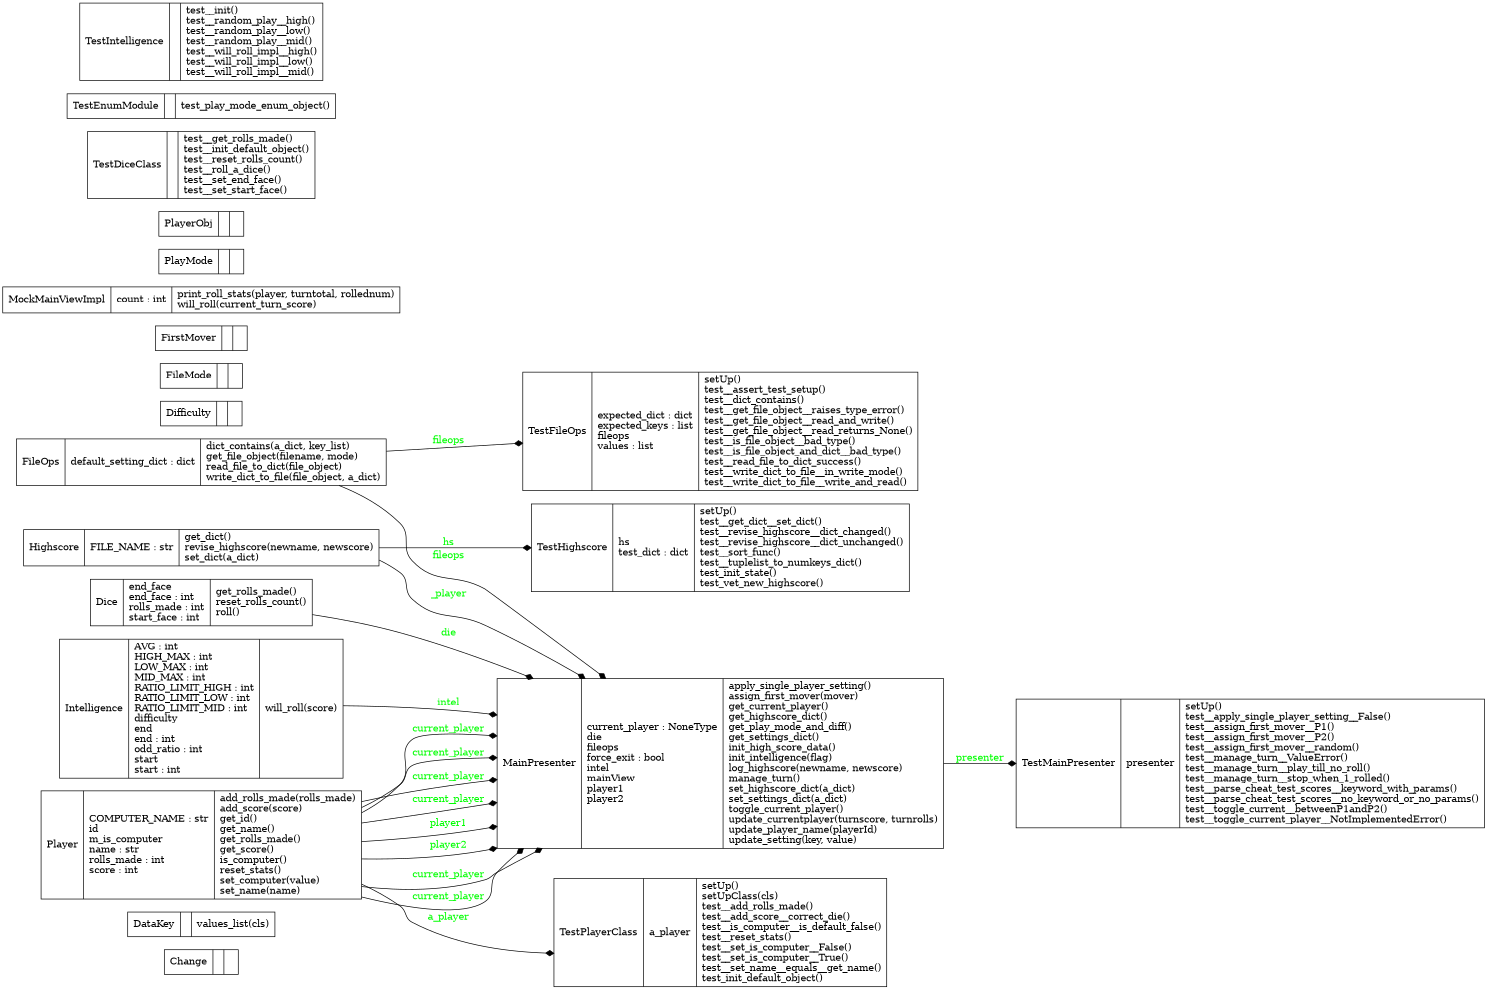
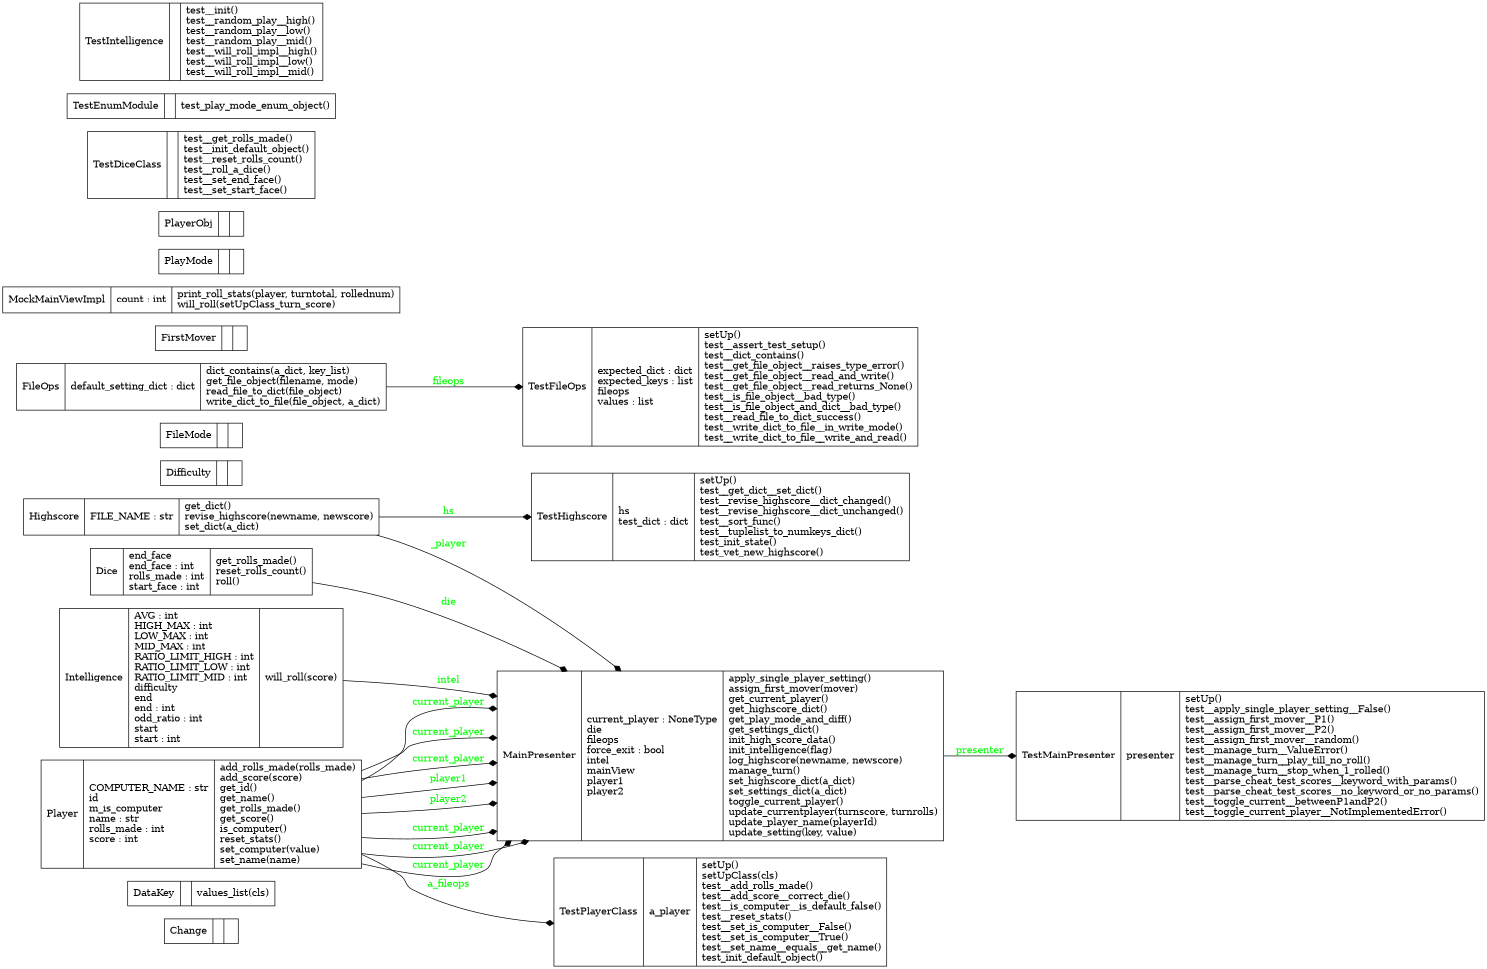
  digraph {
    rankdir=LR
    node [shape=record]
    edge [arrowhead=diamond arrowtail=none fontcolor=green style=solid]
    n1 [label="{Change|\l|}"]
    n2 [label="{DataKey|\l|values_list(cls)\l}"]
    n3 [label="{Dice|end_face\lend_face : int\lrolls_made : int\lstart_face : int\l|get_rolls_made()\lreset_rolls_count()\lroll()\l}"]
    n4 [label="{MainPresenter|current_player : NoneType\ldie\lfileops\lforce_exit : bool\lintel\lmainView\lplayer1\lplayer2\l|apply_single_player_setting()\lassign_first_mover(mover)\lget_current_player()\lget_highscore_dict()\lget_play_mode_and_diff()\lget_settings_dict()\linit_high_score_data()\linit_intelligence(flag)\llog_highscore(newname, newscore)\lmanage_turn()\lset_highscore_dict(a_dict)\lset_settings_dict(a_dict)\ltoggle_current_player()\lupdate_currentplayer(turnscore, turnrolls)\lupdate_player_name(playerId)\lupdate_setting(key, value)\l}"]
    n5 [label="{TestMainPresenter|presenter\l|setUp()\ltest__apply_single_player_setting__False()\ltest__assign_first_mover__P1()\ltest__assign_first_mover__P2()\ltest__assign_first_mover__random()\ltest__manage_turn__ValueError()\ltest__manage_turn__play_till_no_roll()\ltest__manage_turn__stop_when_1_rolled()\ltest__parse_cheat_test_scores__keyword_with_params()\ltest__parse_cheat_test_scores__no_keyword_or_no_params()\ltest__toggle_current__betweenP1andP2()\ltest__toggle_current_player__NotImplementedError()\l}"]
    n6 [label="{Difficulty|\l|}"]
    n7 [label="{FileMode|\l|}"]
    n8 [label="{FileOps|default_setting_dict : dict\l|dict_contains(a_dict, key_list)\lget_file_object(filename, mode)\lread_file_to_dict(file_object)\lwrite_dict_to_file(file_object, a_dict)\l}"]
    n9 [label="{TestFileOps|expected_dict : dict\lexpected_keys : list\lfileops\lvalues : list\l|setUp()\ltest__assert_test_setup()\ltest__dict_contains()\ltest__get_file_object__raises_type_error()\ltest__get_file_object__read_and_write()\ltest__get_file_object__read_returns_None()\ltest__is_file_object__bad_type()\ltest__is_file_object_and_dict__bad_type()\ltest__read_file_to_dict_success()\ltest__write_dict_to_file__in_write_mode()\ltest__write_dict_to_file__write_and_read()\l}"]
    n10 [label="{FirstMover|\l|}"]
    n11 [label="{Highscore|FILE_NAME : str\l|get_dict()\lrevise_highscore(newname, newscore)\lset_dict(a_dict)\l}"]
    n12 [label="{TestHighscore|hs\ltest_dict : dict\l|setUp()\ltest__get_dict__set_dict()\ltest__revise_highscore__dict_changed()\ltest__revise_highscore__dict_unchanged()\ltest__sort_func()\ltest__tuplelist_to_numkeys_dict()\ltest_init_state()\ltest_vet_new_highscore()\l}"]
    n13 [label="{Intelligence|AVG : int\lHIGH_MAX : int\lLOW_MAX : int\lMID_MAX : int\lRATIO_LIMIT_HIGH : int\lRATIO_LIMIT_LOW : int\lRATIO_LIMIT_MID : int\ldifficulty\lend\lend : int\lodd_ratio : int\lstart\lstart : int\l|will_roll(score)\l}"]
-   n14 [label="{MockMainViewImpl|count : int\l|print_roll_stats(player, turntotal, rollednum)\lwill_roll(current_turn_score)\l}"]
+   n14 [label="{MockMainViewImpl|count : int\l|print_roll_stats(player, turntotal, rollednum)\lwill_roll(setUpClass_turn_score)\l}"]
    n15 [label="{PlayMode|\l|}"]
    n16 [label="{Player|COMPUTER_NAME : str\lid\lm_is_computer\lname : str\lrolls_made : int\lscore : int\l|add_rolls_made(rolls_made)\ladd_score(score)\lget_id()\lget_name()\lget_rolls_made()\lget_score()\lis_computer()\lreset_stats()\lset_computer(value)\lset_name(name)\l}"]
    n17 [label="{TestPlayerClass|a_player\l|setUp()\lsetUpClass(cls)\ltest__add_rolls_made()\ltest__add_score__correct_die()\ltest__is_computer__is_default_false()\ltest__reset_stats()\ltest__set_is_computer__False()\ltest__set_is_computer__True()\ltest__set_name__equals__get_name()\ltest_init_default_object()\l}"]
    n18 [label="{PlayerObj|\l|}"]
    n19 [label="{TestDiceClass|\l|test__get_rolls_made()\ltest__init_default_object()\ltest__reset_rolls_count()\ltest__roll_a_dice()\ltest__set_end_face()\ltest__set_start_face()\l}"]
    n20 [label="{TestEnumModule|\l|test_play_mode_enum_object()\l}"]
    n21 [label="{TestIntelligence|\l|test__init()\ltest__random_play__high()\ltest__random_play__low()\ltest__random_play__mid()\ltest__will_roll_impl__high()\ltest__will_roll_impl__low()\ltest__will_roll_impl__mid()\l}"]
    n3 -> n4 [label=die]
    n4 -> n5 [label=presenter]
-   n8 -> n4 [label=fileops]
    n8 -> n9 [label=fileops]
    n11 -> n4 [label=_player]
    n11 -> n12 [label=hs]
    n13 -> n4 [label=intel]
    n16 -> n4 [label=current_player]
    n16 -> n4 [label=current_player]
    n16 -> n4 [label=current_player]
    n16 -> n4 [label=current_player]
    n16 -> n4 [label=current_player]
    n16 -> n4 [label=current_player]
    n16 -> n4 [label=player1]
    n16 -> n4 [label=player2]
-   n16 -> n17 [label=a_player]
+   n16 -> n17 [label=a_fileops]
  }
